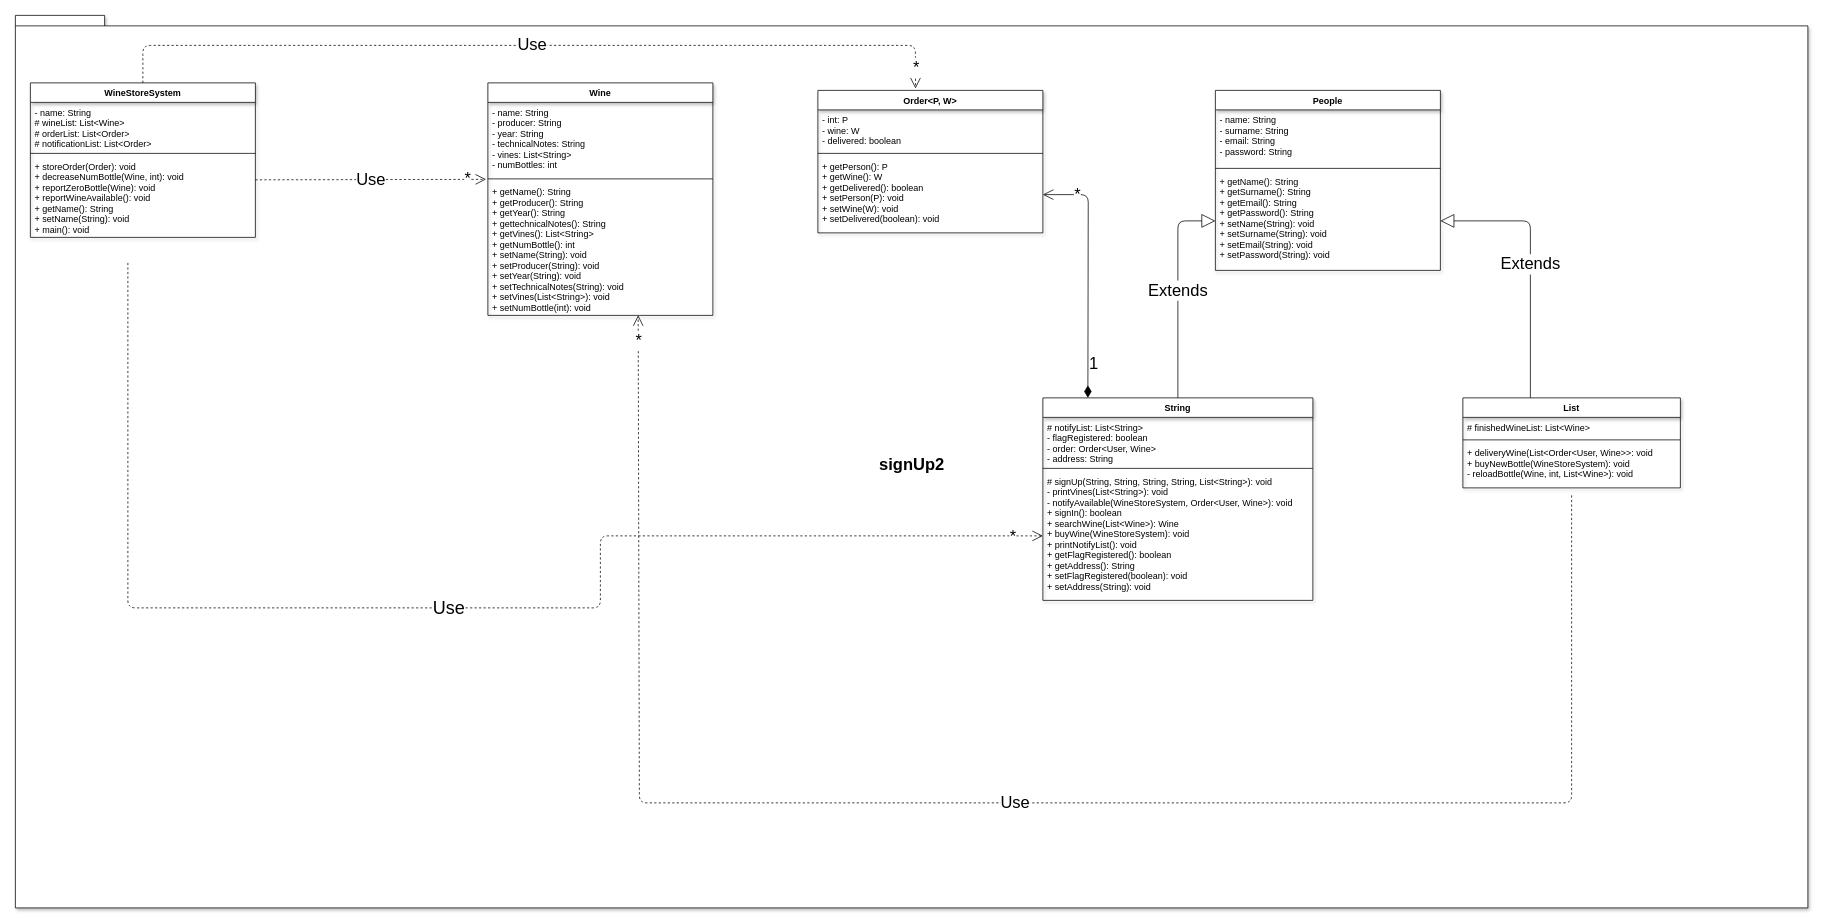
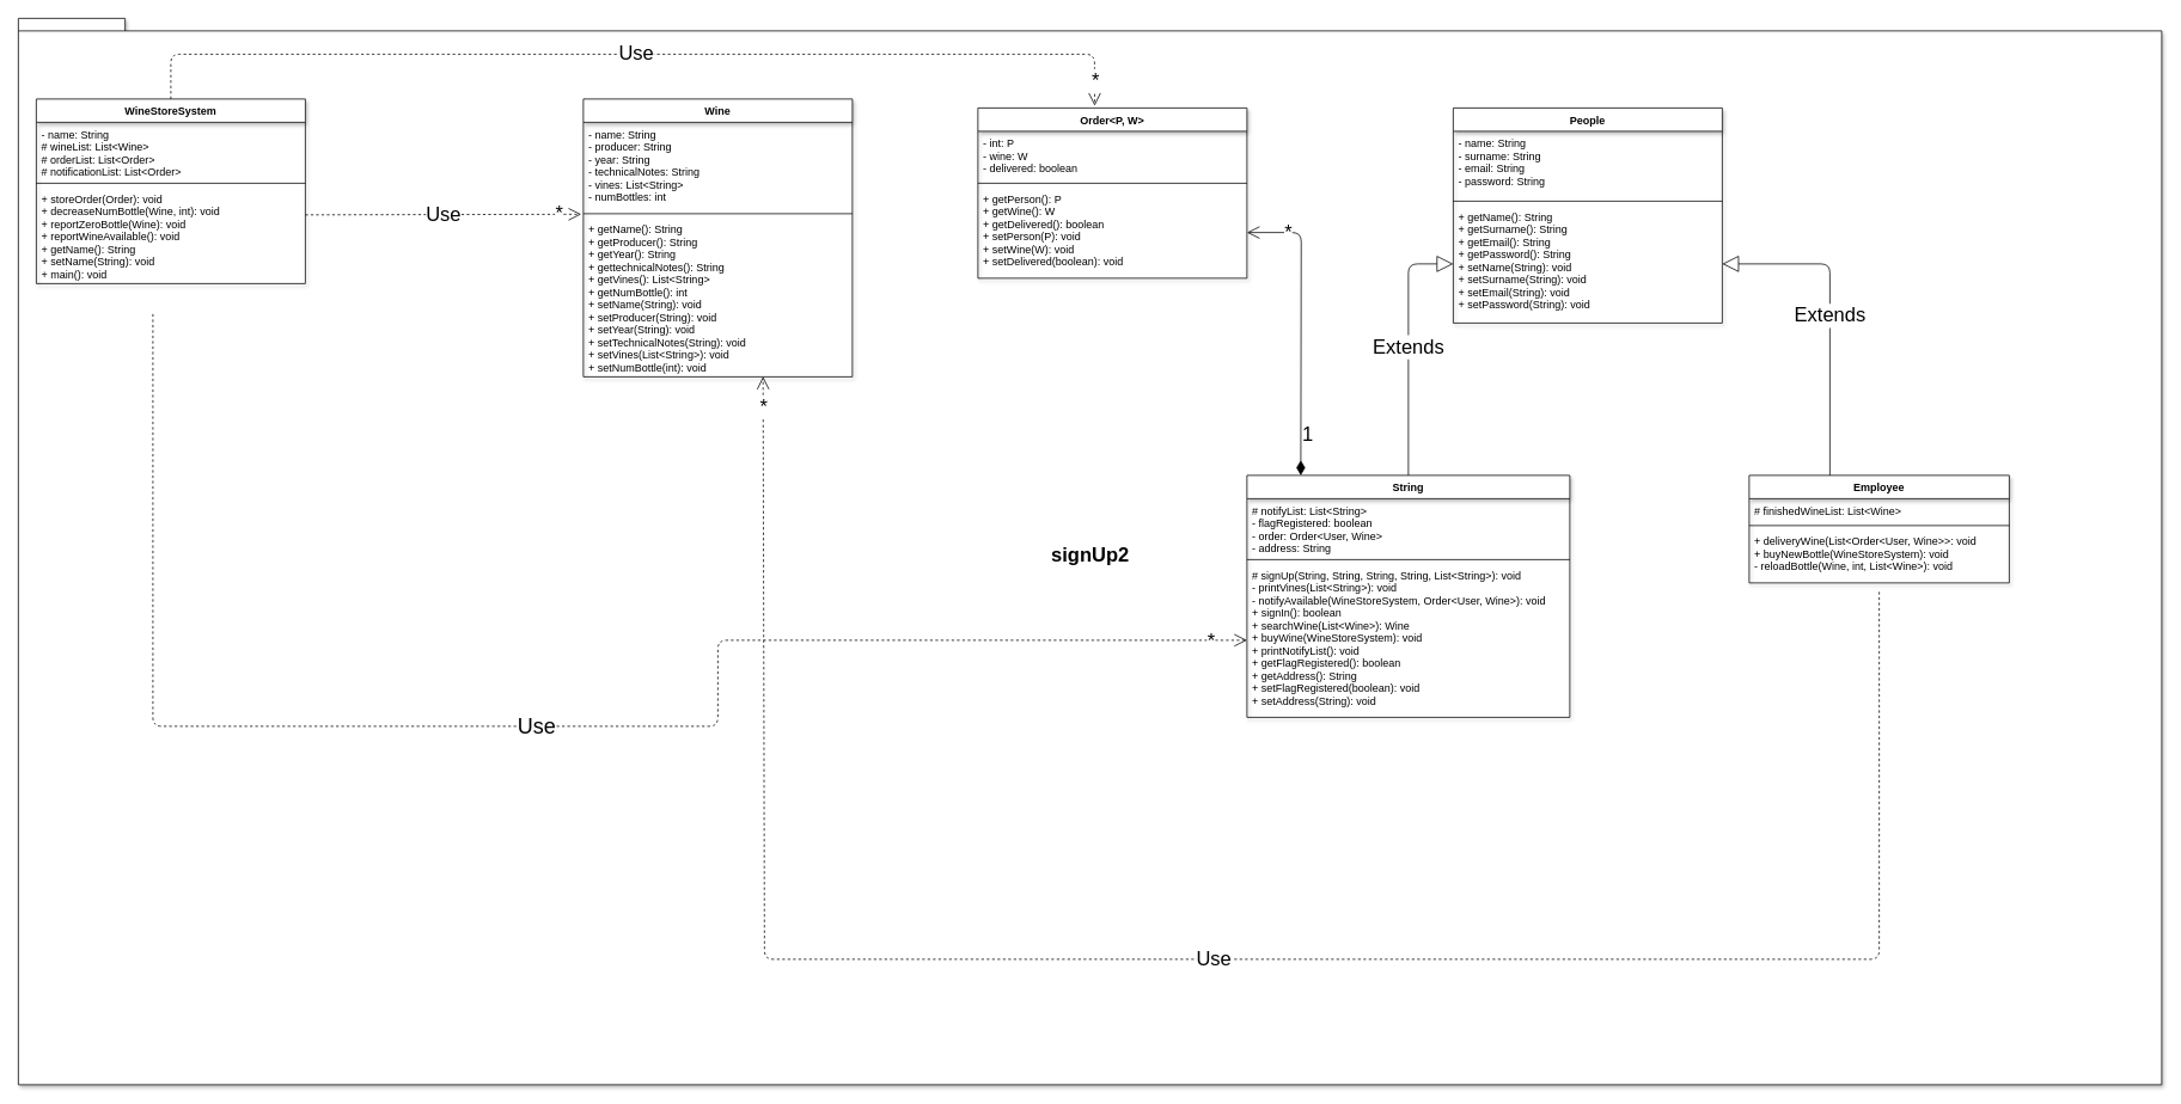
  <mxCell id="0" />
  <mxCell id="1" parent="0" />
  <mxCell id="2" value="&lt;font style=&quot;font-size: 22px&quot;&gt;signUp2&lt;/font&gt;" style="shape=folder;fontStyle=1;spacingTop=10;tabWidth=40;tabHeight=14;tabPosition=left;html=1;shadow=1;" parent="1" vertex="1"><mxGeometry x="20" y="20" width="2390" height="1190" as="geometry" /></mxCell>
  <mxCell id="3" value="&lt;font style=&quot;font-size: 22px&quot;&gt;Use&lt;/font&gt;" style="endArrow=open;endSize=12;dashed=1;html=1;entryX=-0.008;entryY=-0.019;entryDx=0;entryDy=0;entryPerimeter=0;" parent="1" target="13" edge="1"><mxGeometry width="160" relative="1" as="geometry"><mxPoint x="340" y="239.29" as="sourcePoint" /><mxPoint x="500" y="239.29" as="targetPoint" /></mxGeometry></mxCell>
  <mxCell id="4" value="&lt;font style=&quot;font-size: 22px&quot;&gt;*&lt;/font&gt;" style="edgeLabel;html=1;align=center;verticalAlign=middle;resizable=0;points=[];" parent="3" vertex="1" connectable="0"><mxGeometry x="0.838" y="1" relative="1" as="geometry"><mxPoint as="offset" /></mxGeometry></mxCell>
  <mxCell id="5" value="&lt;font style=&quot;font-size: 22px&quot;&gt;Use&lt;/font&gt;" style="endArrow=open;endSize=12;dashed=1;html=1;exitX=0.5;exitY=0;exitDx=0;exitDy=0;entryX=0.434;entryY=-0.013;entryDx=0;entryDy=0;entryPerimeter=0;" parent="1" source="33" target="14" edge="1"><mxGeometry width="160" relative="1" as="geometry"><mxPoint x="200" y="80" as="sourcePoint" /><mxPoint x="360" y="80" as="targetPoint" /><Array as="points"><mxPoint x="190" y="60" /><mxPoint x="710" y="60" /><mxPoint x="990" y="60" /><mxPoint x="1220" y="60" /></Array></mxGeometry></mxCell>
  <mxCell id="6" value="&lt;font style=&quot;font-size: 22px&quot;&gt;*&lt;/font&gt;" style="edgeLabel;html=1;align=center;verticalAlign=middle;resizable=0;points=[];" parent="5" vertex="1" connectable="0"><mxGeometry x="0.951" relative="1" as="geometry"><mxPoint as="offset" /></mxGeometry></mxCell>
  <mxCell id="7" value="&lt;font style=&quot;font-size: 22px&quot;&gt;Use&lt;/font&gt;" style="endArrow=open;endSize=12;dashed=1;html=1;entryX=0.668;entryY=0.999;entryDx=0;entryDy=0;entryPerimeter=0;" parent="1" target="13" edge="1"><mxGeometry width="160" relative="1" as="geometry"><mxPoint x="2095" y="660" as="sourcePoint" /><mxPoint x="1160" y="530" as="targetPoint" /><Array as="points"><mxPoint x="2095" y="1070" /><mxPoint x="852" y="1070" /></Array></mxGeometry></mxCell>
  <mxCell id="8" value="&lt;font style=&quot;font-size: 22px&quot;&gt;*&lt;br&gt;&lt;/font&gt;" style="edgeLabel;html=1;align=center;verticalAlign=middle;resizable=0;points=[];" parent="7" vertex="1" connectable="0"><mxGeometry x="0.971" relative="1" as="geometry"><mxPoint as="offset" /></mxGeometry></mxCell>
  <mxCell id="9" value="&lt;font style=&quot;font-size: 22px&quot;&gt;Extends&lt;/font&gt;" style="endArrow=block;endSize=16;endFill=0;html=1;entryX=0;entryY=0.5;entryDx=0;entryDy=0;exitX=0.5;exitY=0;exitDx=0;exitDy=0;" parent="1" source="27" target="21" edge="1"><mxGeometry width="160" relative="1" as="geometry"><mxPoint x="1500" y="530" as="sourcePoint" /><mxPoint x="1660" y="530" as="targetPoint" /><Array as="points"><mxPoint x="1570" y="294" /></Array></mxGeometry></mxCell>
  <mxCell id="10" value="Wine" style="swimlane;fontStyle=1;align=center;verticalAlign=top;childLayout=stackLayout;horizontal=1;startSize=26;horizontalStack=0;resizeParent=1;resizeParentMax=0;resizeLast=0;collapsible=1;marginBottom=0;shadow=1;" parent="1" vertex="1"><mxGeometry x="650" y="110" width="300" height="310" as="geometry" /></mxCell>
  <mxCell id="11" value="- name: String&#10;- producer: String&#10;- year: String&#10;- technicalNotes: String&#10;- vines: List&lt;String&gt;&#10;- numBottles: int&#10;" style="text;strokeColor=none;fillColor=none;align=left;verticalAlign=top;spacingLeft=4;spacingRight=4;overflow=hidden;rotatable=0;points=[[0,0.5],[1,0.5]];portConstraint=eastwest;" parent="10" vertex="1"><mxGeometry y="26" width="300" height="98" as="geometry" /></mxCell>
  <mxCell id="12" value="" style="line;strokeWidth=1;fillColor=none;align=left;verticalAlign=middle;spacingTop=-1;spacingLeft=3;spacingRight=3;rotatable=0;labelPosition=right;points=[];portConstraint=eastwest;" parent="10" vertex="1"><mxGeometry y="124" width="300" height="8" as="geometry" /></mxCell>
  <mxCell id="13" value="+ getName(): String&#10;+ getProducer(): String&#10;+ getYear(): String&#10;+ gettechnicalNotes(): String&#10;+ getVines(): List&lt;String&gt;&#10;+ getNumBottle(): int&#10;+ setName(String): void&#10;+ setProducer(String): void&#10;+ setYear(String): void&#10;+ setTechnicalNotes(String): void&#10;+ setVines(List&lt;String&gt;): void&#10;+ setNumBottle(int): void" style="text;strokeColor=none;fillColor=none;align=left;verticalAlign=top;spacingLeft=4;spacingRight=4;overflow=hidden;rotatable=0;points=[[0,0.5],[1,0.5]];portConstraint=eastwest;" parent="10" vertex="1"><mxGeometry y="132" width="300" height="178" as="geometry" /></mxCell>
  <mxCell id="14" value="Order&lt;P, W&gt;" style="swimlane;fontStyle=1;align=center;verticalAlign=top;childLayout=stackLayout;horizontal=1;startSize=26;horizontalStack=0;resizeParent=1;resizeParentMax=0;resizeLast=0;collapsible=1;marginBottom=0;shadow=1;" parent="1" vertex="1"><mxGeometry x="1090" y="120" width="300" height="190" as="geometry" /></mxCell>
  <mxCell id="15" value="- int: P&#10;- wine: W&#10;- delivered: boolean&#10;" style="text;strokeColor=none;fillColor=none;align=left;verticalAlign=top;spacingLeft=4;spacingRight=4;overflow=hidden;rotatable=0;points=[[0,0.5],[1,0.5]];portConstraint=eastwest;" parent="14" vertex="1"><mxGeometry y="26" width="300" height="54" as="geometry" /></mxCell>
  <mxCell id="16" value="" style="line;strokeWidth=1;fillColor=none;align=left;verticalAlign=middle;spacingTop=-1;spacingLeft=3;spacingRight=3;rotatable=0;labelPosition=right;points=[];portConstraint=eastwest;" parent="14" vertex="1"><mxGeometry y="80" width="300" height="8" as="geometry" /></mxCell>
  <mxCell id="17" value="+ getPerson(): P&#10;+ getWine(): W&#10;+ getDelivered(): boolean&#10;+ setPerson(P): void&#10;+ setWine(W): void&#10;+ setDelivered(boolean): void&#10;" style="text;strokeColor=none;fillColor=none;align=left;verticalAlign=top;spacingLeft=4;spacingRight=4;overflow=hidden;rotatable=0;points=[[0,0.5],[1,0.5]];portConstraint=eastwest;" parent="14" vertex="1"><mxGeometry y="88" width="300" height="102" as="geometry" /></mxCell>
  <mxCell id="18" value="People" style="swimlane;fontStyle=1;align=center;verticalAlign=top;childLayout=stackLayout;horizontal=1;startSize=26;horizontalStack=0;resizeParent=1;resizeParentMax=0;resizeLast=0;collapsible=1;marginBottom=0;shadow=1;" parent="1" vertex="1"><mxGeometry x="1620" y="120" width="300" height="240" as="geometry" /></mxCell>
  <mxCell id="19" value="- name: String&#10;- surname: String&#10;- email: String&#10;- password: String" style="text;strokeColor=none;fillColor=none;align=left;verticalAlign=top;spacingLeft=4;spacingRight=4;overflow=hidden;rotatable=0;points=[[0,0.5],[1,0.5]];portConstraint=eastwest;" parent="18" vertex="1"><mxGeometry y="26" width="300" height="74" as="geometry" /></mxCell>
  <mxCell id="20" value="" style="line;strokeWidth=1;fillColor=none;align=left;verticalAlign=middle;spacingTop=-1;spacingLeft=3;spacingRight=3;rotatable=0;labelPosition=right;points=[];portConstraint=eastwest;" parent="18" vertex="1"><mxGeometry y="100" width="300" height="8" as="geometry" /></mxCell>
  <mxCell id="21" value="+ getName(): String&#10;+ getSurname(): String&#10;+ getEmail(): String&#10;+ getPassword(): String&#10;+ setName(String): void&#10;+ setSurname(String): void&#10;+ setEmail(String): void&#10;+ setPassword(String): void" style="text;strokeColor=none;fillColor=none;align=left;verticalAlign=top;spacingLeft=4;spacingRight=4;overflow=hidden;rotatable=0;points=[[0,0.5],[1,0.5]];portConstraint=eastwest;" parent="18" vertex="1"><mxGeometry y="108" width="300" height="132" as="geometry" /></mxCell>
- <mxCell id="22" value="List" style="swimlane;fontStyle=1;align=center;verticalAlign=top;childLayout=stackLayout;horizontal=1;startSize=26;horizontalStack=0;resizeParent=1;resizeParentMax=0;resizeLast=0;collapsible=1;marginBottom=0;shadow=1;" parent="1" vertex="1"><mxGeometry x="1950" y="530" width="290" height="120" as="geometry" /></mxCell>
+ <mxCell id="22" value="Employee" style="swimlane;fontStyle=1;align=center;verticalAlign=top;childLayout=stackLayout;horizontal=1;startSize=26;horizontalStack=0;resizeParent=1;resizeParentMax=0;resizeLast=0;collapsible=1;marginBottom=0;shadow=1;" parent="1" vertex="1"><mxGeometry x="1950" y="530" width="290" height="120" as="geometry" /></mxCell>
  <mxCell id="23" value="&lt;font style=&quot;font-size: 22px&quot;&gt;Extends&lt;/font&gt;" style="endArrow=block;endSize=16;endFill=0;html=1;entryX=1;entryY=0.5;entryDx=0;entryDy=0;" parent="22" target="21" edge="1"><mxGeometry width="160" relative="1" as="geometry"><mxPoint x="90" as="sourcePoint" /><mxPoint x="250" as="targetPoint" /><Array as="points"><mxPoint x="90" y="-236" /></Array></mxGeometry></mxCell>
  <mxCell id="24" value="# finishedWineList: List&lt;Wine&gt;" style="text;strokeColor=none;fillColor=none;align=left;verticalAlign=top;spacingLeft=4;spacingRight=4;overflow=hidden;rotatable=0;points=[[0,0.5],[1,0.5]];portConstraint=eastwest;" parent="22" vertex="1"><mxGeometry y="26" width="290" height="26" as="geometry" /></mxCell>
  <mxCell id="25" value="" style="line;strokeWidth=1;fillColor=none;align=left;verticalAlign=middle;spacingTop=-1;spacingLeft=3;spacingRight=3;rotatable=0;labelPosition=right;points=[];portConstraint=eastwest;" parent="22" vertex="1"><mxGeometry y="52" width="290" height="8" as="geometry" /></mxCell>
  <mxCell id="26" value="+ deliveryWine(List&lt;Order&lt;User, Wine&gt;&gt;: void&#10;+ buyNewBottle(WineStoreSystem): void&#10;- reloadBottle(Wine, int, List&lt;Wine&gt;): void&#10;" style="text;strokeColor=none;fillColor=none;align=left;verticalAlign=top;spacingLeft=4;spacingRight=4;overflow=hidden;rotatable=0;points=[[0,0.5],[1,0.5]];portConstraint=eastwest;" parent="22" vertex="1"><mxGeometry y="60" width="290" height="60" as="geometry" /></mxCell>
  <mxCell id="27" value="String" style="swimlane;fontStyle=1;align=center;verticalAlign=top;childLayout=stackLayout;horizontal=1;startSize=26;horizontalStack=0;resizeParent=1;resizeParentMax=0;resizeLast=0;collapsible=1;marginBottom=0;shadow=1;" parent="1" vertex="1"><mxGeometry x="1390" y="530" width="360" height="270" as="geometry" /></mxCell>
  <mxCell id="28" value="# notifyList: List&lt;String&gt;&#10;- flagRegistered: boolean&#10;- order: Order&lt;User, Wine&gt;&#10;- address: String" style="text;strokeColor=none;fillColor=none;align=left;verticalAlign=top;spacingLeft=4;spacingRight=4;overflow=hidden;rotatable=0;points=[[0,0.5],[1,0.5]];portConstraint=eastwest;" parent="27" vertex="1"><mxGeometry y="26" width="360" height="64" as="geometry" /></mxCell>
  <mxCell id="29" value="" style="line;strokeWidth=1;fillColor=none;align=left;verticalAlign=middle;spacingTop=-1;spacingLeft=3;spacingRight=3;rotatable=0;labelPosition=right;points=[];portConstraint=eastwest;" parent="27" vertex="1"><mxGeometry y="90" width="360" height="8" as="geometry" /></mxCell>
  <mxCell id="30" value="# signUp(String, String, String, String, List&lt;String&gt;): void&#10;- printVines(List&lt;String&gt;): void&#10;- notifyAvailable(WineStoreSystem, Order&lt;User, Wine&gt;): void&#10;+ signIn(): boolean&#10;+ searchWine(List&lt;Wine&gt;): Wine&#10;+ buyWine(WineStoreSystem): void&#10;+ printNotifyList(): void&#10;+ getFlagRegistered(): boolean&#10;+ getAddress(): String&#10;+ setFlagRegistered(boolean): void&#10;+ setAddress(String): void&#10;" style="text;strokeColor=none;fillColor=none;align=left;verticalAlign=top;spacingLeft=4;spacingRight=4;overflow=hidden;rotatable=0;points=[[0,0.5],[1,0.5]];portConstraint=eastwest;" parent="27" vertex="1"><mxGeometry y="98" width="360" height="172" as="geometry" /></mxCell>
  <mxCell id="31" value="&lt;font style=&quot;font-size: 22px&quot;&gt;1&lt;/font&gt;" style="endArrow=open;html=1;endSize=12;startArrow=diamondThin;startSize=14;startFill=1;edgeStyle=orthogonalEdgeStyle;align=left;verticalAlign=bottom;entryX=1;entryY=0.5;entryDx=0;entryDy=0;" parent="27" target="17" edge="1"><mxGeometry x="-0.819" relative="1" as="geometry"><mxPoint x="60" as="sourcePoint" /><mxPoint x="220" as="targetPoint" /><mxPoint as="offset" /></mxGeometry></mxCell>
  <mxCell id="32" value="&lt;font style=&quot;font-size: 22px&quot;&gt;*&lt;/font&gt;" style="edgeLabel;html=1;align=center;verticalAlign=middle;resizable=0;points=[];" parent="31" vertex="1" connectable="0"><mxGeometry x="0.629" y="15" relative="1" as="geometry"><mxPoint as="offset" /></mxGeometry></mxCell>
  <mxCell id="33" value="WineStoreSystem" style="swimlane;fontStyle=1;align=center;verticalAlign=top;childLayout=stackLayout;horizontal=1;startSize=26;horizontalStack=0;resizeParent=1;resizeParentMax=0;resizeLast=0;collapsible=1;marginBottom=0;shadow=1;" parent="1" vertex="1"><mxGeometry x="40" y="110" width="300" height="206" as="geometry" /></mxCell>
  <mxCell id="34" value="- name: String&#10;# wineList: List&lt;Wine&gt;&#10;# orderList: List&lt;Order&gt;&#10;# notificationList: List&lt;Order&gt;&#10;" style="text;strokeColor=none;fillColor=none;align=left;verticalAlign=top;spacingLeft=4;spacingRight=4;overflow=hidden;rotatable=0;points=[[0,0.5],[1,0.5]];portConstraint=eastwest;" parent="33" vertex="1"><mxGeometry y="26" width="300" height="64" as="geometry" /></mxCell>
  <mxCell id="35" value="" style="line;strokeWidth=1;fillColor=none;align=left;verticalAlign=middle;spacingTop=-1;spacingLeft=3;spacingRight=3;rotatable=0;labelPosition=right;points=[];portConstraint=eastwest;" parent="33" vertex="1"><mxGeometry y="90" width="300" height="8" as="geometry" /></mxCell>
  <mxCell id="36" value="+ storeOrder(Order): void&#10;+ decreaseNumBottle(Wine, int): void&#10;+ reportZeroBottle(Wine): void&#10;+ reportWineAvailable(): void&#10;+ getName(): String&#10;+ setName(String): void&#10;+ main(): void" style="text;strokeColor=none;fillColor=none;align=left;verticalAlign=top;spacingLeft=4;spacingRight=4;overflow=hidden;rotatable=0;points=[[0,0.5],[1,0.5]];portConstraint=eastwest;" parent="33" vertex="1"><mxGeometry y="98" width="300" height="108" as="geometry" /></mxCell>
  <mxCell id="37" value="&lt;font style=&quot;font-size: 24px&quot;&gt;Use&lt;/font&gt;" style="endArrow=open;endSize=12;dashed=1;html=1;entryX=0;entryY=0.5;entryDx=0;entryDy=0;" parent="33" target="30" edge="1"><mxGeometry width="160" relative="1" as="geometry"><mxPoint x="130" y="240" as="sourcePoint" /><mxPoint x="290" y="240" as="targetPoint" /><Array as="points"><mxPoint x="130" y="700" /><mxPoint x="760" y="700" /><mxPoint x="760" y="604" /></Array></mxGeometry></mxCell>
  <mxCell id="38" value="&lt;font&gt;&lt;font style=&quot;font-size: 22px&quot;&gt;*&lt;/font&gt;&lt;br&gt;&lt;/font&gt;" style="edgeLabel;html=1;align=center;verticalAlign=middle;resizable=0;points=[];" parent="37" vertex="1" connectable="0"><mxGeometry x="0.954" y="-1" relative="1" as="geometry"><mxPoint as="offset" /></mxGeometry></mxCell>
